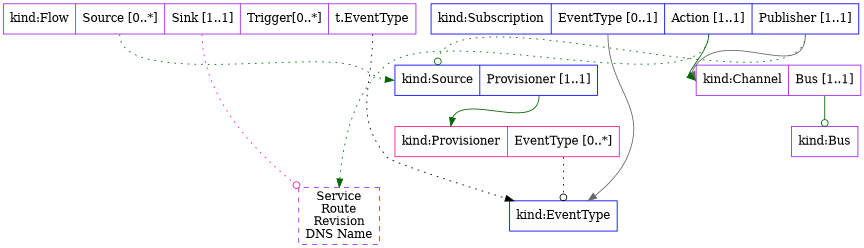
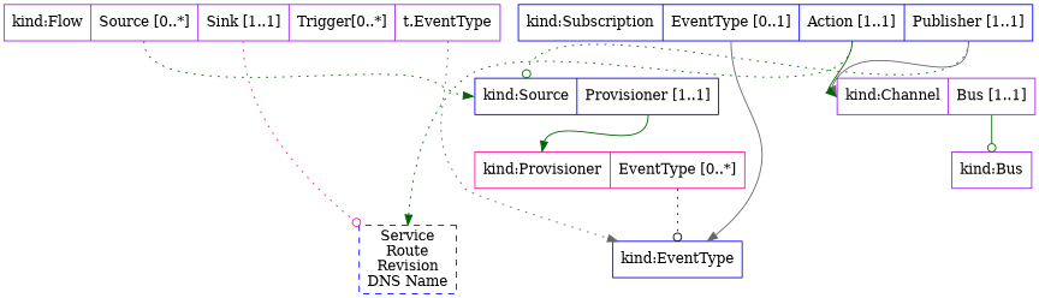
  digraph {
    rankdir=TB
    node [color=blue shape=record]
    edge [arrowhead=normal color=darkgreen headport=k style=dotted tailport=a]
    n1 [color=purple label="<k> kind:Flow|<s> Source [0..*]|<a> Sink [1..1]|Trigger[0..*]|<tt> t.EventType"]
    n2 [label="<k> kind:Subscription|<t> EventType [0..1]|<a> Action [1..1]|<p> Publisher [1..1]"]
-   n3 [color=purple label="Service\nRoute\nRevision\nDNS Name" shape=rectangle style=dashed]
+   n3 [label="Service\nRoute\nRevision\nDNS Name" shape=rectangle style=dashed]
    n4 [label="<k> kind:EventType"]
    n5 [label="<k> kind:Source|<p> Provisioner [1..1]"]
    n6 [color=purple label="<k> kind:Channel|<b> Bus [1..1]"]
    n7 [color=deeppink label="<k> kind:Provisioner|<t> EventType [0..*]"]
    n8 [color=purple label="<k> kind:Bus"]
    subgraph sub_1 {
      rank=same
      n1
      n2
    }
    subgraph sub_2 {
      rank=min
      n1
    }
    subgraph sub_3 {
      rank=max
      n3
    }
    n1 -> n3 [arrowhead=odot color=deeppink]
-   n1 -> n4 [color=black tailport=tt]
+   n1 -> n4 [color=gray40 tailport=tt]
    n1 -> n5 [tailport=s]
    n2 -> n3
    n2 -> n4 [color=gray40 style=solid tailport=t]
    n2 -> n5 [arrowhead=odot tailport=p]
    n2 -> n6 [color=gray40 style=solid tailport=p]
    n2 -> n6 [style=solid]
    n5 -> n7 [style=solid tailport=p]
    n6 -> n8 [arrowhead=odot style=solid tailport=b]
    n7 -> n4 [arrowhead=odot color=black tailport=t]
  }
